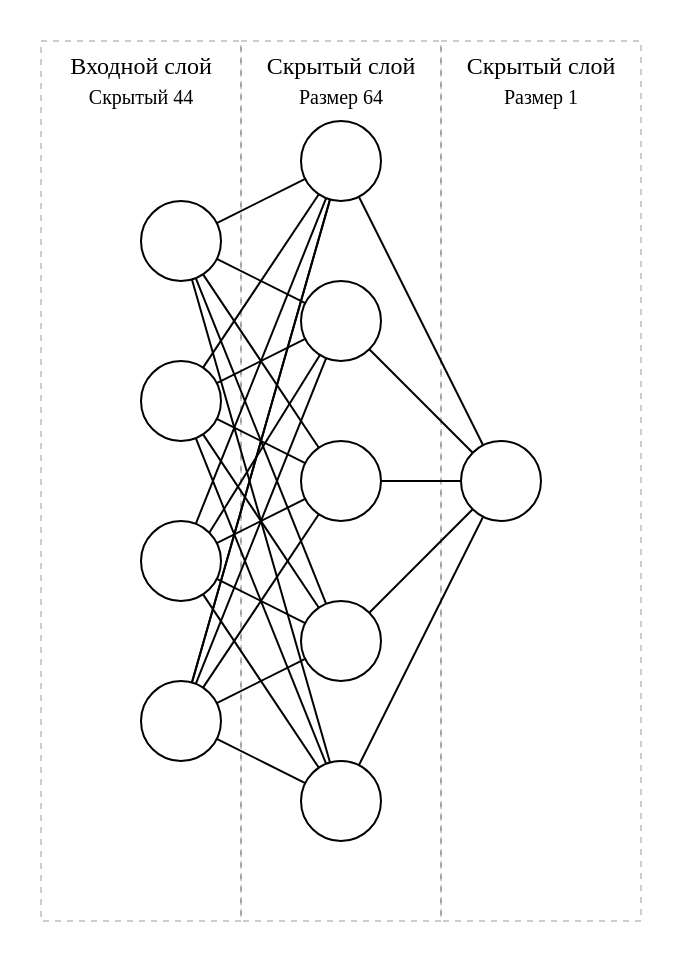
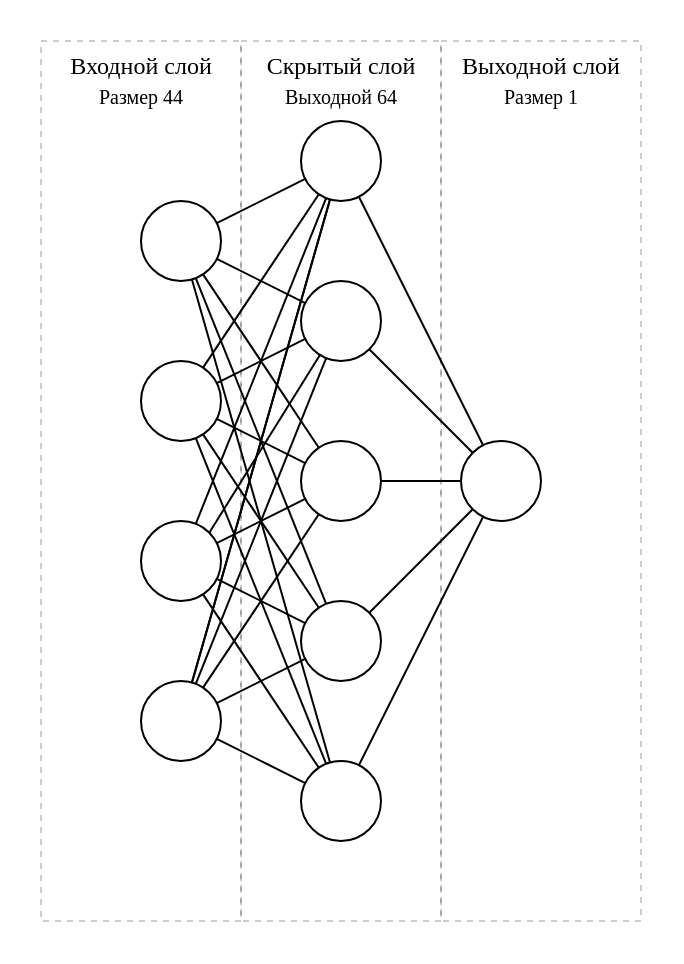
  <mxCell id="0" />
  <mxCell id="1" parent="0" />
  <mxCell id="2" value="" style="rounded=0;whiteSpace=wrap;html=1;fontSize=10;fillColor=none;dashed=1;perimeterSpacing=0;opacity=20;" vertex="1" parent="1"><mxGeometry x="20" y="20" width="100" height="440" as="geometry" /></mxCell>
  <mxCell id="3" value="" style="rounded=0;whiteSpace=wrap;html=1;fontSize=10;fillColor=none;dashed=1;perimeterSpacing=0;opacity=20;" vertex="1" parent="1"><mxGeometry x="120" y="20" width="100" height="440" as="geometry" /></mxCell>
  <mxCell id="4" value="" style="rounded=0;whiteSpace=wrap;html=1;fontSize=10;fillColor=none;dashed=1;perimeterSpacing=0;opacity=20;" vertex="1" parent="1"><mxGeometry x="220" y="20" width="100" height="440" as="geometry" /></mxCell>
  <mxCell id="5" value="" style="ellipse;whiteSpace=wrap;html=1;" vertex="1" parent="1"><mxGeometry x="70" y="180" width="40" height="40" as="geometry" /></mxCell>
  <mxCell id="6" value="" style="ellipse;whiteSpace=wrap;html=1;" vertex="1" parent="1"><mxGeometry x="70" y="260" width="40" height="40" as="geometry" /></mxCell>
  <mxCell id="7" value="" style="ellipse;whiteSpace=wrap;html=1;" vertex="1" parent="1"><mxGeometry x="70" y="340" width="40" height="40" as="geometry" /></mxCell>
  <mxCell id="8" value="" style="ellipse;whiteSpace=wrap;html=1;" vertex="1" parent="1"><mxGeometry x="70" y="100" width="40" height="40" as="geometry" /></mxCell>
  <mxCell id="9" value="" style="ellipse;whiteSpace=wrap;html=1;" vertex="1" parent="1"><mxGeometry x="150" y="60" width="40" height="40" as="geometry" /></mxCell>
  <mxCell id="10" value="" style="ellipse;whiteSpace=wrap;html=1;" vertex="1" parent="1"><mxGeometry x="150" y="140" width="40" height="40" as="geometry" /></mxCell>
  <mxCell id="11" value="" style="ellipse;whiteSpace=wrap;html=1;" vertex="1" parent="1"><mxGeometry x="150" y="220" width="40" height="40" as="geometry" /></mxCell>
  <mxCell id="12" value="" style="ellipse;whiteSpace=wrap;html=1;" vertex="1" parent="1"><mxGeometry x="150" y="300" width="40" height="40" as="geometry" /></mxCell>
  <mxCell id="13" value="" style="ellipse;whiteSpace=wrap;html=1;" vertex="1" parent="1"><mxGeometry x="150" y="380" width="40" height="40" as="geometry" /></mxCell>
  <mxCell id="14" value="" style="ellipse;whiteSpace=wrap;html=1;" vertex="1" parent="1"><mxGeometry x="230" y="220" width="40" height="40" as="geometry" /></mxCell>
  <mxCell id="15" value="" style="endArrow=none;html=1;rounded=0;" edge="1" parent="1" source="8" target="9"><mxGeometry width="50" height="50" relative="1" as="geometry"><mxPoint x="160" y="210" as="sourcePoint" /><mxPoint x="210" y="160" as="targetPoint" /></mxGeometry></mxCell>
  <mxCell id="16" value="" style="endArrow=none;html=1;rounded=0;" edge="1" parent="1" source="8" target="10"><mxGeometry width="50" height="50" relative="1" as="geometry"><mxPoint x="117.889" y="121.056" as="sourcePoint" /><mxPoint x="162.111" y="98.944" as="targetPoint" /></mxGeometry></mxCell>
  <mxCell id="17" value="" style="endArrow=none;html=1;rounded=0;" edge="1" parent="1" source="8" target="11"><mxGeometry width="50" height="50" relative="1" as="geometry"><mxPoint x="160" y="210" as="sourcePoint" /><mxPoint x="210" y="160" as="targetPoint" /></mxGeometry></mxCell>
  <mxCell id="18" value="" style="endArrow=none;html=1;rounded=0;" edge="1" parent="1" source="8" target="12"><mxGeometry width="50" height="50" relative="1" as="geometry"><mxPoint x="160" y="210" as="sourcePoint" /><mxPoint x="210" y="160" as="targetPoint" /></mxGeometry></mxCell>
  <mxCell id="19" value="" style="endArrow=none;html=1;rounded=0;" edge="1" parent="1" source="8" target="13"><mxGeometry width="50" height="50" relative="1" as="geometry"><mxPoint x="160" y="210" as="sourcePoint" /><mxPoint x="210" y="160" as="targetPoint" /></mxGeometry></mxCell>
  <mxCell id="20" value="" style="endArrow=none;html=1;rounded=0;" edge="1" parent="1" source="5" target="9"><mxGeometry width="50" height="50" relative="1" as="geometry"><mxPoint x="160" y="210" as="sourcePoint" /><mxPoint x="210" y="160" as="targetPoint" /></mxGeometry></mxCell>
  <mxCell id="21" value="" style="endArrow=none;html=1;rounded=0;" edge="1" parent="1" source="5" target="10"><mxGeometry width="50" height="50" relative="1" as="geometry"><mxPoint x="127.889" y="131.056" as="sourcePoint" /><mxPoint x="172.111" y="108.944" as="targetPoint" /></mxGeometry></mxCell>
  <mxCell id="22" value="" style="endArrow=none;html=1;rounded=0;" edge="1" parent="1" source="5" target="11"><mxGeometry width="50" height="50" relative="1" as="geometry"><mxPoint x="137.889" y="141.056" as="sourcePoint" /><mxPoint x="182.111" y="118.944" as="targetPoint" /></mxGeometry></mxCell>
  <mxCell id="23" value="" style="endArrow=none;html=1;rounded=0;" edge="1" parent="1" source="5" target="12"><mxGeometry width="50" height="50" relative="1" as="geometry"><mxPoint x="147.889" y="151.056" as="sourcePoint" /><mxPoint x="192.111" y="128.944" as="targetPoint" /></mxGeometry></mxCell>
  <mxCell id="24" value="" style="endArrow=none;html=1;rounded=0;" edge="1" parent="1" source="5" target="13"><mxGeometry width="50" height="50" relative="1" as="geometry"><mxPoint x="157.889" y="161.056" as="sourcePoint" /><mxPoint x="202.111" y="138.944" as="targetPoint" /></mxGeometry></mxCell>
  <mxCell id="25" value="" style="endArrow=none;html=1;rounded=0;" edge="1" parent="1" source="6" target="9"><mxGeometry width="50" height="50" relative="1" as="geometry"><mxPoint x="167.889" y="171.056" as="sourcePoint" /><mxPoint x="212.111" y="148.944" as="targetPoint" /></mxGeometry></mxCell>
  <mxCell id="26" value="" style="endArrow=none;html=1;rounded=0;entryX=1;entryY=0;entryDx=0;entryDy=0;" edge="1" parent="1" source="10" target="6"><mxGeometry width="50" height="50" relative="1" as="geometry"><mxPoint x="177.889" y="181.056" as="sourcePoint" /><mxPoint x="222.111" y="158.944" as="targetPoint" /></mxGeometry></mxCell>
  <mxCell id="27" value="" style="endArrow=none;html=1;rounded=0;" edge="1" parent="1" source="6" target="11"><mxGeometry width="50" height="50" relative="1" as="geometry"><mxPoint x="187.889" y="191.056" as="sourcePoint" /><mxPoint x="232.111" y="168.944" as="targetPoint" /></mxGeometry></mxCell>
  <mxCell id="28" value="" style="endArrow=none;html=1;rounded=0;" edge="1" parent="1" source="6" target="12"><mxGeometry width="50" height="50" relative="1" as="geometry"><mxPoint x="197.889" y="201.056" as="sourcePoint" /><mxPoint x="242.111" y="178.944" as="targetPoint" /></mxGeometry></mxCell>
  <mxCell id="29" value="" style="endArrow=none;html=1;rounded=0;" edge="1" parent="1" source="6" target="13"><mxGeometry width="50" height="50" relative="1" as="geometry"><mxPoint x="40" y="330" as="sourcePoint" /><mxPoint x="252.111" y="188.944" as="targetPoint" /></mxGeometry></mxCell>
  <mxCell id="30" value="" style="endArrow=none;html=1;rounded=0;" edge="1" parent="1" source="7" target="9"><mxGeometry width="50" height="50" relative="1" as="geometry"><mxPoint x="217.889" y="221.056" as="sourcePoint" /><mxPoint x="262.111" y="198.944" as="targetPoint" /></mxGeometry></mxCell>
  <mxCell id="31" value="" style="endArrow=none;html=1;rounded=0;" edge="1" parent="1" source="7" target="9"><mxGeometry width="50" height="50" relative="1" as="geometry"><mxPoint x="227.889" y="231.056" as="sourcePoint" /><mxPoint x="272.111" y="208.944" as="targetPoint" /></mxGeometry></mxCell>
  <mxCell id="32" value="" style="endArrow=none;html=1;rounded=0;" edge="1" parent="1" source="7" target="10"><mxGeometry width="50" height="50" relative="1" as="geometry"><mxPoint x="237.889" y="241.056" as="sourcePoint" /><mxPoint x="282.111" y="218.944" as="targetPoint" /></mxGeometry></mxCell>
  <mxCell id="33" value="" style="endArrow=none;html=1;rounded=0;" edge="1" parent="1" source="7" target="11"><mxGeometry width="50" height="50" relative="1" as="geometry"><mxPoint x="247.889" y="251.056" as="sourcePoint" /><mxPoint x="292.111" y="228.944" as="targetPoint" /></mxGeometry></mxCell>
  <mxCell id="34" value="" style="endArrow=none;html=1;rounded=0;" edge="1" parent="1" source="7" target="12"><mxGeometry width="50" height="50" relative="1" as="geometry"><mxPoint x="257.889" y="261.056" as="sourcePoint" /><mxPoint x="302.111" y="238.944" as="targetPoint" /></mxGeometry></mxCell>
  <mxCell id="35" value="" style="endArrow=none;html=1;rounded=0;" edge="1" parent="1" source="7" target="13"><mxGeometry width="50" height="50" relative="1" as="geometry"><mxPoint x="267.889" y="271.056" as="sourcePoint" /><mxPoint x="312.111" y="248.944" as="targetPoint" /></mxGeometry></mxCell>
  <mxCell id="36" value="" style="endArrow=none;html=1;rounded=0;" edge="1" parent="1" source="14" target="9"><mxGeometry width="50" height="50" relative="1" as="geometry"><mxPoint x="277.889" y="281.056" as="sourcePoint" /><mxPoint x="322.111" y="258.944" as="targetPoint" /></mxGeometry></mxCell>
  <mxCell id="37" value="" style="endArrow=none;html=1;rounded=0;" edge="1" parent="1" source="14" target="10"><mxGeometry width="50" height="50" relative="1" as="geometry"><mxPoint x="250" y="240" as="sourcePoint" /><mxPoint x="332.111" y="268.944" as="targetPoint" /></mxGeometry></mxCell>
  <mxCell id="38" value="" style="endArrow=none;html=1;rounded=0;" edge="1" parent="1" source="11" target="14"><mxGeometry width="50" height="50" relative="1" as="geometry"><mxPoint x="297.889" y="301.056" as="sourcePoint" /><mxPoint x="342.111" y="278.944" as="targetPoint" /></mxGeometry></mxCell>
  <mxCell id="39" value="" style="endArrow=none;html=1;rounded=0;" edge="1" parent="1" source="12" target="14"><mxGeometry width="50" height="50" relative="1" as="geometry"><mxPoint x="307.889" y="311.056" as="sourcePoint" /><mxPoint x="352.111" y="288.944" as="targetPoint" /></mxGeometry></mxCell>
  <mxCell id="40" value="" style="endArrow=none;html=1;rounded=0;" edge="1" parent="1" source="13" target="14"><mxGeometry width="50" height="50" relative="1" as="geometry"><mxPoint x="317.889" y="321.056" as="sourcePoint" /><mxPoint x="362.111" y="298.944" as="targetPoint" /></mxGeometry></mxCell>
- <mxCell id="41" value="Скрытый слой&lt;br&gt;&lt;font style=&quot;font-size: 10px;&quot;&gt;Размер 64&lt;/font&gt;" style="text;html=1;resizable=0;autosize=1;align=center;verticalAlign=middle;points=[];fillColor=none;strokeColor=none;rounded=0;fontFamily=Times New Roman;" vertex="1" parent="1"><mxGeometry x="120" y="20" width="100" height="40" as="geometry" /></mxCell>
- <mxCell id="42" value="Входной слой&lt;br&gt;&lt;font style=&quot;font-size: 10px;&quot;&gt;Скрытый 44&lt;/font&gt;" style="text;html=1;resizable=0;autosize=1;align=center;verticalAlign=middle;points=[];fillColor=none;strokeColor=none;rounded=0;fontFamily=Times New Roman;" vertex="1" parent="1"><mxGeometry x="25" y="20" width="90" height="40" as="geometry" /></mxCell>
- <mxCell id="43" value="Скрытый слой&lt;br&gt;&lt;font style=&quot;font-size: 10px;&quot;&gt;Размер 1&lt;/font&gt;" style="text;html=1;resizable=0;autosize=1;align=center;verticalAlign=middle;points=[];fillColor=none;strokeColor=none;rounded=0;fontFamily=Times New Roman;" vertex="1" parent="1"><mxGeometry x="220" y="20" width="100" height="40" as="geometry" /></mxCell>
+ <mxCell id="41" value="Скрытый слой&lt;br&gt;&lt;font style=&quot;font-size: 10px;&quot;&gt;Выходной 64&lt;/font&gt;" style="text;html=1;resizable=0;autosize=1;align=center;verticalAlign=middle;points=[];fillColor=none;strokeColor=none;rounded=0;fontFamily=Times New Roman;" vertex="1" parent="1"><mxGeometry x="120" y="20" width="100" height="40" as="geometry" /></mxCell>
+ <mxCell id="42" value="Входной слой&lt;br&gt;&lt;font style=&quot;font-size: 10px;&quot;&gt;Размер 44&lt;/font&gt;" style="text;html=1;resizable=0;autosize=1;align=center;verticalAlign=middle;points=[];fillColor=none;strokeColor=none;rounded=0;fontFamily=Times New Roman;" vertex="1" parent="1"><mxGeometry x="25" y="20" width="90" height="40" as="geometry" /></mxCell>
+ <mxCell id="43" value="Выходной слой&lt;br&gt;&lt;font style=&quot;font-size: 10px;&quot;&gt;Размер 1&lt;/font&gt;" style="text;html=1;resizable=0;autosize=1;align=center;verticalAlign=middle;points=[];fillColor=none;strokeColor=none;rounded=0;fontFamily=Times New Roman;" vertex="1" parent="1"><mxGeometry x="220" y="20" width="100" height="40" as="geometry" /></mxCell>
